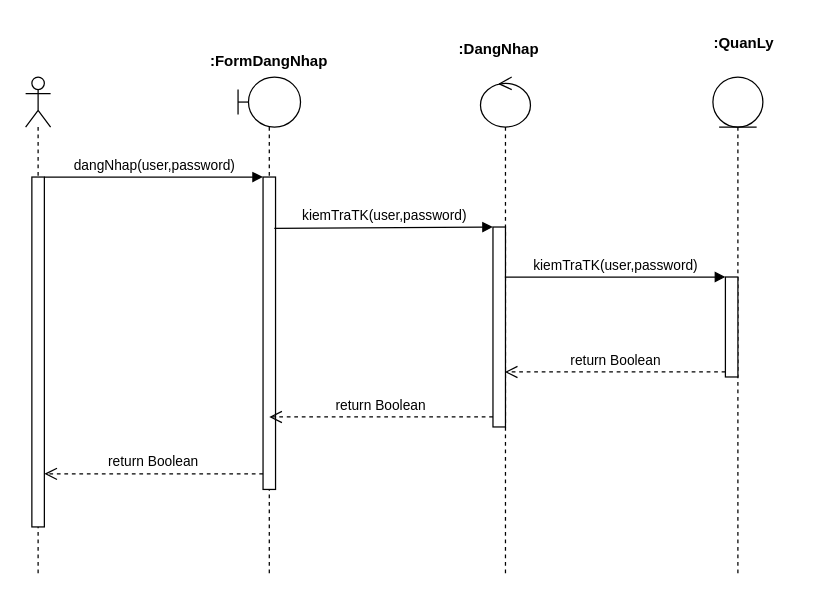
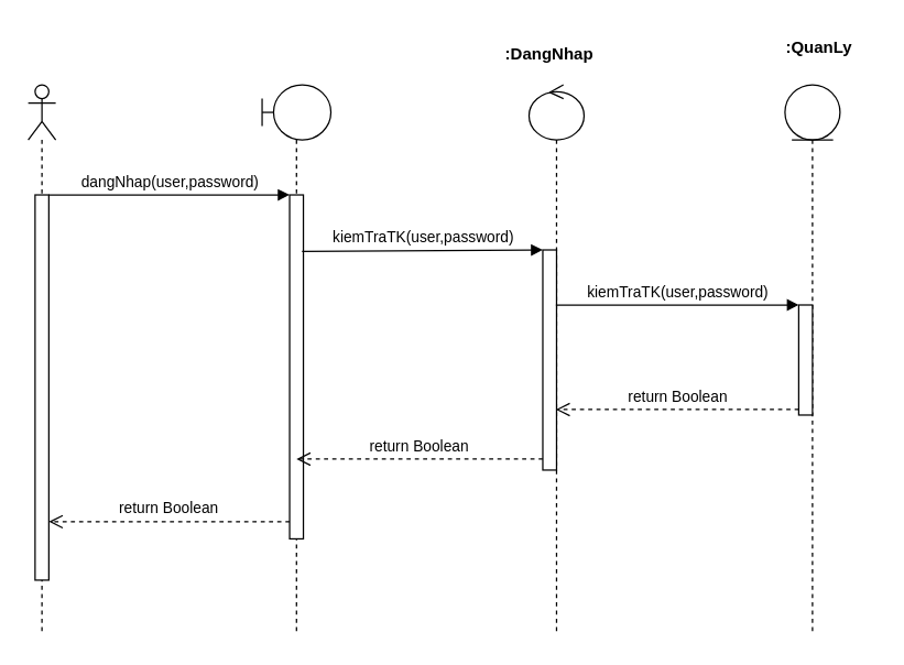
  <mxCell id="0" />
  <mxCell id="1" parent="0" />
  <mxCell id="2" value="" style="shape=umlLifeline;participant=umlActor;perimeter=lifelinePerimeter;whiteSpace=wrap;html=1;container=1;collapsible=0;recursiveResize=0;verticalAlign=top;spacingTop=36;outlineConnect=0;" vertex="1" parent="1"><mxGeometry x="20" y="61" width="20" height="400" as="geometry" /></mxCell>
  <mxCell id="3" value="" style="html=1;points=[];perimeter=orthogonalPerimeter;" vertex="1" parent="2"><mxGeometry x="5" y="80" width="10" height="280" as="geometry" /></mxCell>
  <mxCell id="4" value="" style="shape=umlLifeline;participant=umlBoundary;perimeter=lifelinePerimeter;whiteSpace=wrap;html=1;container=1;collapsible=0;recursiveResize=0;verticalAlign=top;spacingTop=36;outlineConnect=0;" vertex="1" parent="1"><mxGeometry x="190" y="61" width="50" height="400" as="geometry" /></mxCell>
  <mxCell id="5" value="" style="html=1;points=[];perimeter=orthogonalPerimeter;" vertex="1" parent="4"><mxGeometry x="20" y="80" width="10" height="250" as="geometry" /></mxCell>
  <mxCell id="6" value="" style="shape=umlLifeline;participant=umlControl;perimeter=lifelinePerimeter;whiteSpace=wrap;html=1;container=1;collapsible=0;recursiveResize=0;verticalAlign=top;spacingTop=36;outlineConnect=0;" vertex="1" parent="1"><mxGeometry x="384" y="61" width="40" height="400" as="geometry" /></mxCell>
  <mxCell id="7" value="" style="html=1;points=[];perimeter=orthogonalPerimeter;" vertex="1" parent="6"><mxGeometry x="10" y="120" width="10" height="160" as="geometry" /></mxCell>
  <mxCell id="8" value="" style="shape=umlLifeline;participant=umlEntity;perimeter=lifelinePerimeter;whiteSpace=wrap;html=1;container=1;collapsible=0;recursiveResize=0;verticalAlign=top;spacingTop=36;outlineConnect=0;" vertex="1" parent="1"><mxGeometry x="570" y="61" width="40" height="400" as="geometry" /></mxCell>
  <mxCell id="9" value="" style="html=1;points=[];perimeter=orthogonalPerimeter;" vertex="1" parent="8"><mxGeometry x="10" y="160" width="10" height="80" as="geometry" /></mxCell>
  <mxCell id="10" value="dangNhap(user,password)" style="html=1;verticalAlign=bottom;endArrow=block;entryX=0;entryY=0;" edge="1" target="5" parent="1" source="3"><mxGeometry relative="1" as="geometry"><mxPoint x="80" y="141" as="sourcePoint" /></mxGeometry></mxCell>
  <mxCell id="11" value="return Boolean" style="html=1;verticalAlign=bottom;endArrow=open;dashed=1;endSize=8;exitX=0;exitY=0.95;" edge="1" source="5" parent="1" target="3"><mxGeometry relative="1" as="geometry"><mxPoint x="80" y="217" as="targetPoint" /></mxGeometry></mxCell>
  <mxCell id="12" value="kiemTraTK(user,password)" style="html=1;verticalAlign=bottom;endArrow=block;entryX=0;entryY=0;exitX=0.9;exitY=0.164;exitDx=0;exitDy=0;exitPerimeter=0;" edge="1" target="7" parent="1" source="5"><mxGeometry relative="1" as="geometry"><mxPoint x="200" y="181" as="sourcePoint" /></mxGeometry></mxCell>
  <mxCell id="13" value="return Boolean" style="html=1;verticalAlign=bottom;endArrow=open;dashed=1;endSize=8;exitX=0;exitY=0.95;entryX=0.5;entryY=0.768;entryDx=0;entryDy=0;entryPerimeter=0;" edge="1" source="7" parent="1" target="5"><mxGeometry relative="1" as="geometry"><mxPoint x="200" y="231" as="targetPoint" /></mxGeometry></mxCell>
  <mxCell id="14" value="kiemTraTK(user,password)" style="html=1;verticalAlign=bottom;endArrow=block;entryX=0;entryY=0;" edge="1" target="9" parent="1" source="6"><mxGeometry relative="1" as="geometry"><mxPoint x="304" y="221" as="sourcePoint" /></mxGeometry></mxCell>
  <mxCell id="15" value="return Boolean" style="html=1;verticalAlign=bottom;endArrow=open;dashed=1;endSize=8;exitX=0;exitY=0.95;" edge="1" source="9" parent="1" target="6"><mxGeometry relative="1" as="geometry"><mxPoint x="304" y="297" as="targetPoint" /></mxGeometry></mxCell>
- <mxCell id="16" value=":FormDangNhap" style="text;align=center;fontStyle=1;verticalAlign=middle;spacingLeft=3;spacingRight=3;strokeColor=none;rotatable=0;points=[[0,0.5],[1,0.5]];portConstraint=eastwest;" vertex="1" parent="1"><mxGeometry x="175" y="35" width="80" height="26" as="geometry" /></mxCell>
  <mxCell id="17" value=":DangNhap" style="text;align=center;fontStyle=1;verticalAlign=middle;spacingLeft=3;spacingRight=3;strokeColor=none;rotatable=0;points=[[0,0.5],[1,0.5]];portConstraint=eastwest;" vertex="1" parent="1"><mxGeometry x="359" y="25" width="80" height="26" as="geometry" /></mxCell>
  <mxCell id="18" value=":QuanLy" style="text;align=center;fontStyle=1;verticalAlign=middle;spacingLeft=3;spacingRight=3;strokeColor=none;rotatable=0;points=[[0,0.5],[1,0.5]];portConstraint=eastwest;" vertex="1" parent="1"><mxGeometry x="555" y="20" width="80" height="26" as="geometry" /></mxCell>
